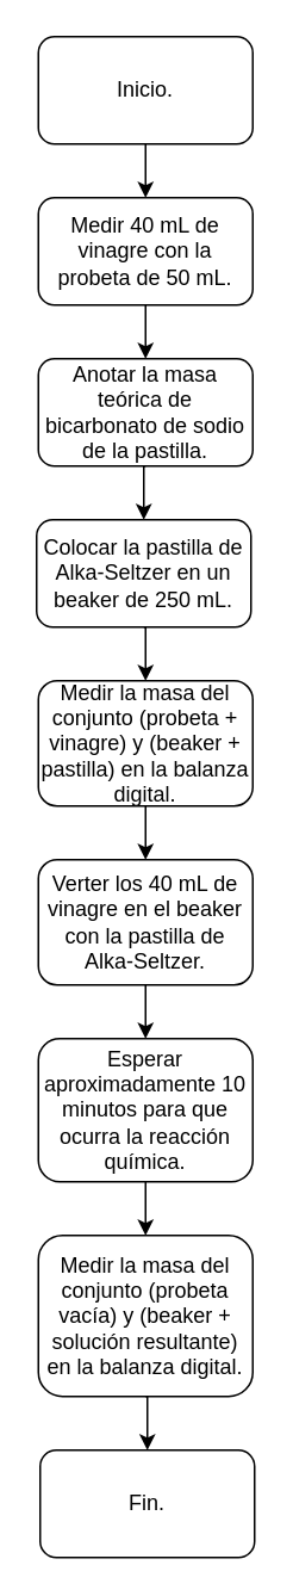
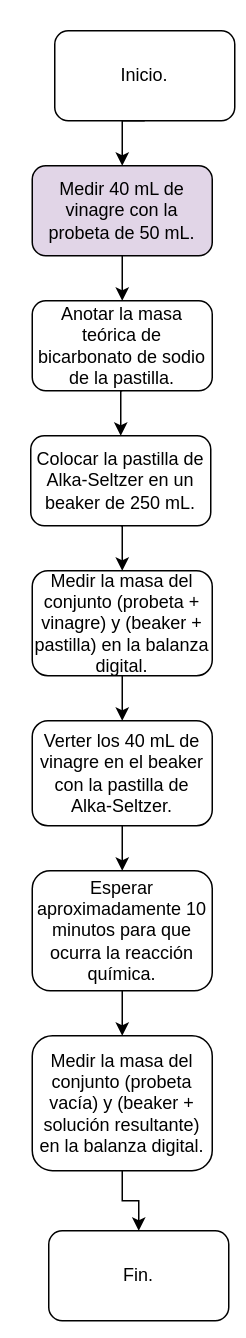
  <mxCell id="0" />
  <mxCell id="1" parent="0" />
  <mxCell id="2" style="edgeStyle=orthogonalEdgeStyle;rounded=0;orthogonalLoop=1;jettySize=auto;html=1;exitX=0.5;exitY=1;exitDx=0;exitDy=0;entryX=0.5;entryY=0;entryDx=0;entryDy=0;" edge="1" parent="1" source="3" target="7"><mxGeometry relative="1" as="geometry" /></mxCell>
- <mxCell id="3" value="Medir 40 mL de vinagre con la probeta de 50 mL." style="rounded=1;whiteSpace=wrap;html=1;" vertex="1" parent="1"><mxGeometry x="21" y="110" width="120" height="60" as="geometry" /></mxCell>
+ <mxCell id="3" value="Medir 40 mL de vinagre con la probeta de 50 mL." style="rounded=1;whiteSpace=wrap;html=1;fillColor=#e1d5e7;" vertex="1" parent="1"><mxGeometry x="21" y="110" width="120" height="60" as="geometry" /></mxCell>
  <mxCell id="4" style="edgeStyle=orthogonalEdgeStyle;rounded=0;orthogonalLoop=1;jettySize=auto;html=1;exitX=0.5;exitY=1;exitDx=0;exitDy=0;entryX=0.5;entryY=0;entryDx=0;entryDy=0;" edge="1" parent="1" source="5" target="3"><mxGeometry relative="1" as="geometry" /></mxCell>
- <mxCell id="5" value="Inicio." style="rounded=1;whiteSpace=wrap;html=1;" vertex="1" parent="1"><mxGeometry x="21" y="20" width="120" height="60" as="geometry" /></mxCell>
+ <mxCell id="5" value="Inicio." style="rounded=1;whiteSpace=wrap;html=1;" vertex="1" parent="1"><mxGeometry x="36" y="20" width="120" height="60" as="geometry" /></mxCell>
  <mxCell id="6" style="edgeStyle=orthogonalEdgeStyle;rounded=0;orthogonalLoop=1;jettySize=auto;html=1;exitX=0.5;exitY=1;exitDx=0;exitDy=0;entryX=0.5;entryY=0;entryDx=0;entryDy=0;" edge="1" parent="1" source="7" target="9"><mxGeometry relative="1" as="geometry" /></mxCell>
  <mxCell id="7" value="Anotar la masa teórica de bicarbonato de sodio de la pastilla." style="rounded=1;whiteSpace=wrap;html=1;" vertex="1" parent="1"><mxGeometry x="21" y="200" width="120" height="60" as="geometry" /></mxCell>
  <mxCell id="8" style="edgeStyle=orthogonalEdgeStyle;rounded=0;orthogonalLoop=1;jettySize=auto;html=1;exitX=0.5;exitY=1;exitDx=0;exitDy=0;entryX=0.5;entryY=0;entryDx=0;entryDy=0;" edge="1" parent="1" source="9" target="11"><mxGeometry relative="1" as="geometry" /></mxCell>
  <mxCell id="9" value="Colocar la pastilla de Alka-Seltzer en un beaker de 250 mL." style="rounded=1;whiteSpace=wrap;html=1;" vertex="1" parent="1"><mxGeometry x="20" y="290" width="120" height="60" as="geometry" /></mxCell>
  <mxCell id="10" style="edgeStyle=orthogonalEdgeStyle;rounded=0;orthogonalLoop=1;jettySize=auto;html=1;exitX=0.5;exitY=1;exitDx=0;exitDy=0;entryX=0.5;entryY=0;entryDx=0;entryDy=0;" edge="1" parent="1" source="11" target="13"><mxGeometry relative="1" as="geometry" /></mxCell>
  <mxCell id="11" value="Medir la masa del conjunto (probeta + vinagre) y (beaker + pastilla) en la balanza digital." style="rounded=1;whiteSpace=wrap;html=1;" vertex="1" parent="1"><mxGeometry x="21" y="380" width="120" height="70" as="geometry" /></mxCell>
  <mxCell id="12" style="edgeStyle=orthogonalEdgeStyle;rounded=0;orthogonalLoop=1;jettySize=auto;html=1;exitX=0.5;exitY=1;exitDx=0;exitDy=0;entryX=0.5;entryY=0;entryDx=0;entryDy=0;" edge="1" parent="1" source="13" target="15"><mxGeometry relative="1" as="geometry" /></mxCell>
  <mxCell id="13" value="Verter los 40 mL de vinagre en el beaker con la pastilla de Alka-Seltzer." style="rounded=1;whiteSpace=wrap;html=1;" vertex="1" parent="1"><mxGeometry x="21" y="480" width="120" height="70" as="geometry" /></mxCell>
  <mxCell id="14" style="edgeStyle=orthogonalEdgeStyle;rounded=0;orthogonalLoop=1;jettySize=auto;html=1;exitX=0.5;exitY=1;exitDx=0;exitDy=0;entryX=0.5;entryY=0;entryDx=0;entryDy=0;" edge="1" parent="1" source="15" target="17"><mxGeometry relative="1" as="geometry" /></mxCell>
  <mxCell id="15" value="Esperar aproximadamente 10 minutos para que ocurra la reacción química." style="rounded=1;whiteSpace=wrap;html=1;" vertex="1" parent="1"><mxGeometry x="21" y="580" width="120" height="80" as="geometry" /></mxCell>
  <mxCell id="16" style="edgeStyle=orthogonalEdgeStyle;rounded=0;orthogonalLoop=1;jettySize=auto;html=1;exitX=0.5;exitY=1;exitDx=0;exitDy=0;entryX=0.5;entryY=0;entryDx=0;entryDy=0;" edge="1" parent="1" source="17" target="18"><mxGeometry relative="1" as="geometry" /></mxCell>
  <mxCell id="17" value="&lt;div&gt;Medir la masa del conjunto (probeta vacía) y (beaker + solución resultante) en la balanza digital.&lt;/div&gt;" style="rounded=1;whiteSpace=wrap;html=1;" vertex="1" parent="1"><mxGeometry x="21" y="690" width="120" height="90" as="geometry" /></mxCell>
- <mxCell id="18" value="Fin." style="rounded=1;whiteSpace=wrap;html=1;" vertex="1" parent="1"><mxGeometry x="22" y="810" width="120" height="60" as="geometry" /></mxCell>
+ <mxCell id="18" value="Fin." style="rounded=1;whiteSpace=wrap;html=1;" vertex="1" parent="1"><mxGeometry x="32" y="820" width="120" height="60" as="geometry" /></mxCell>
